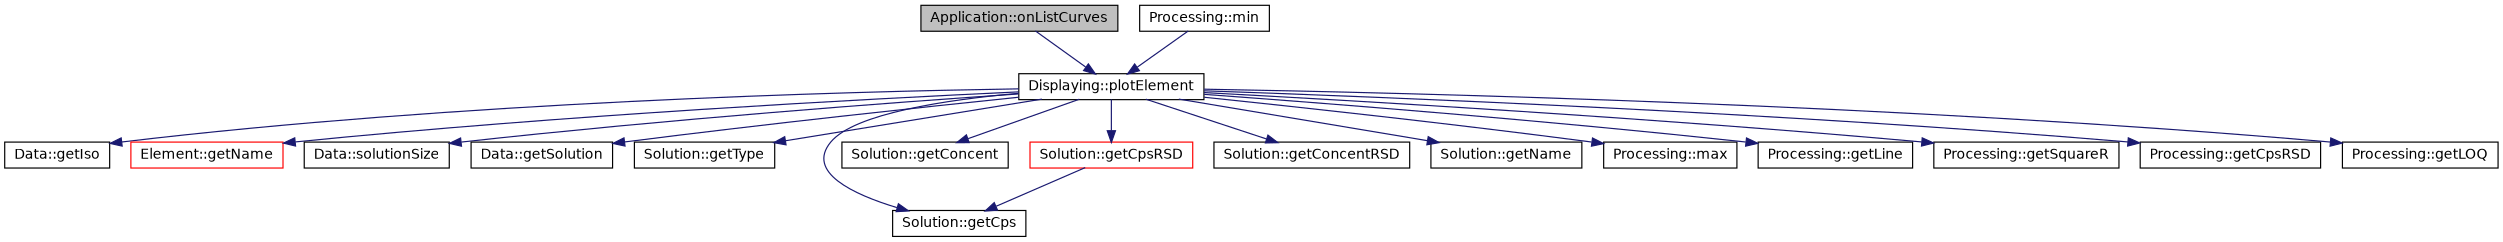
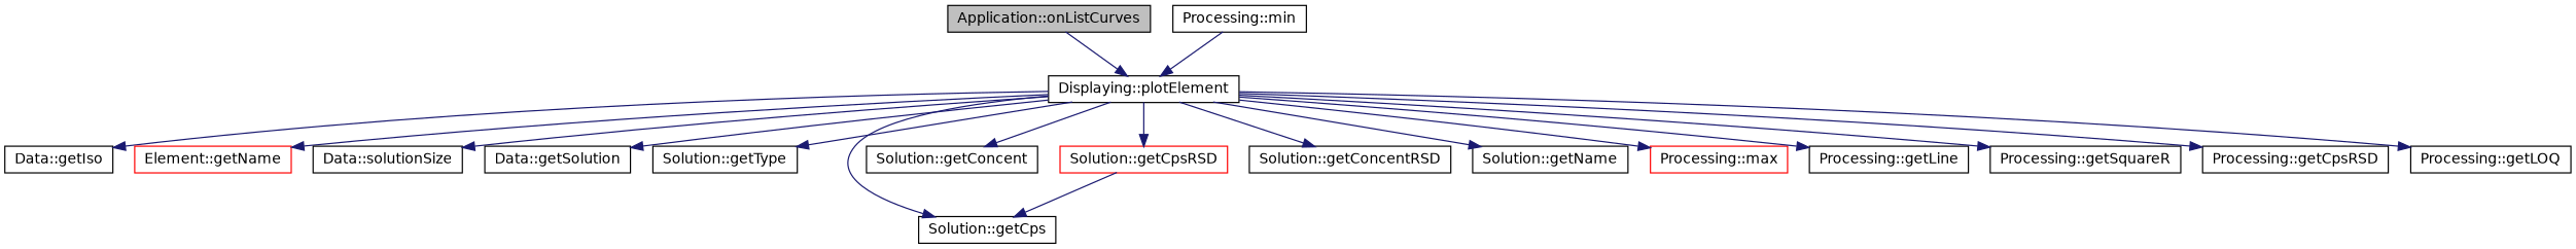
  digraph {
    rankdir=TB
    node [color=black fillcolor=white fontname=Helvetica fontsize=12 shape=record style=filled]
    edge [color=midnightblue fontname=Helvetica fontsize=12 labelfontname=Helvetica labelfontsize=12 style=solid]
    n1 [fillcolor=grey75 fontcolor=black height=0.2 label="Application::onListCurves" width=0.4]
    n2 [height=0.2 label="Displaying::plotElement" width=0.4]
    n3 [height=0.2 label="Data::getIso" width=0.4]
    n4 [color=red height=0.2 label="Element::getName" width=0.4]
    n5 [height=0.2 label="Data::solutionSize" width=0.4]
    n6 [height=0.2 label="Data::getSolution" width=0.4]
    n7 [height=0.2 label="Solution::getType" width=0.4]
    n8 [height=0.2 label="Solution::getCps" width=0.4]
    n9 [height=0.2 label="Solution::getConcent" width=0.4]
    n10 [color=red height=0.2 label="Solution::getCpsRSD" width=0.4]
    n11 [height=0.2 label="Solution::getConcentRSD" width=0.4]
    n12 [height=0.2 label="Solution::getName" width=0.4]
-   n13 [height=0.2 label="Processing::max" width=0.4]
+   n13 [color=red height=0.2 label="Processing::max" width=0.4]
    n14 [height=0.2 label="Processing::getLine" width=0.4]
    n15 [height=0.2 label="Processing::getSquareR" width=0.4]
    n16 [height=0.2 label="Processing::getCpsRSD" width=0.4]
    n17 [height=0.2 label="Processing::getLOQ" width=0.4]
    n18 [height=0.2 label="Processing::min" width=0.4]
    n1 -> n2
    n2 -> n3
    n2 -> n4
    n2 -> n5
    n2 -> n6
    n2 -> n7
    n2 -> n8
    n2 -> n9
    n2 -> n10
    n2 -> n11
    n2 -> n12
    n2 -> n13
    n2 -> n14
    n2 -> n15
    n2 -> n16
    n2 -> n17
    n10 -> n8
    n18 -> n2
  }
